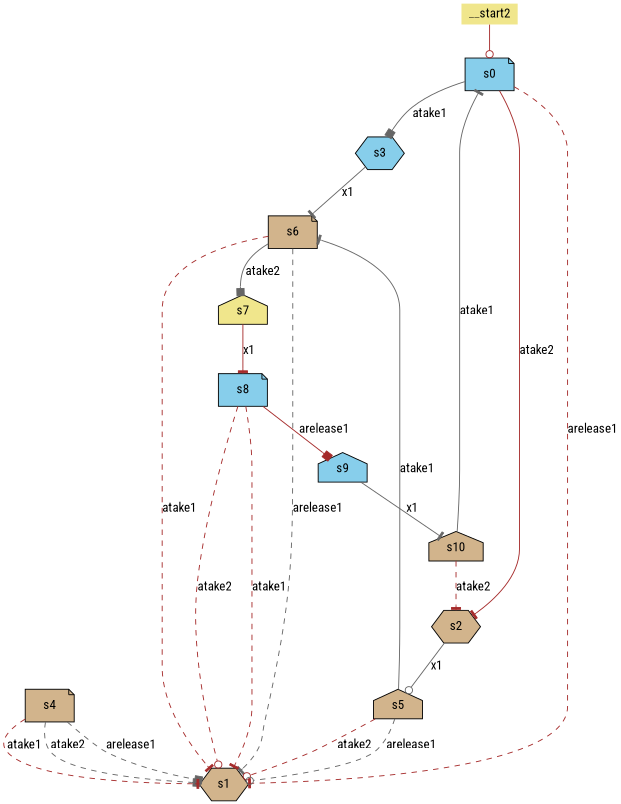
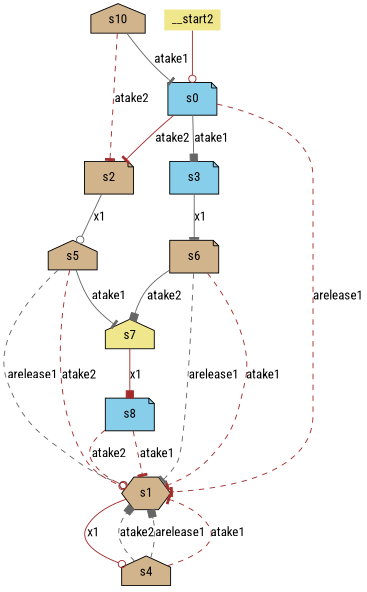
  digraph {
    fontname="Roboto Condensed"
    node [fillcolor=tan fontname="Roboto Condensed" shape=house style=filled]
    edge [arrowhead=tee color=brown fontname="Roboto Condensed" modality=MUST style="strict"]
    n1 [fillcolor=skyblue label=s0 shape=note]
-   n2 [fillcolor=skyblue label=s3 shape=hexagon]
-   n3 [label=s2 shape=hexagon]
+   n2 [fillcolor=skyblue label=s3 shape=note]
+   n3 [label=s2 shape=note]
    n4 [label=s1 shape=hexagon]
    n5 [label=s6 shape=note]
    n6 [label=s5]
-   n7 [label=s4 shape=note]
-   n8 [fillcolor=skyblue label=s9]
+   n7 [label=s4]
    n9 [label=s10]
    n10 [fillcolor=khaki label=s7]
    n11 [fillcolor=skyblue label=s8 shape=note]
    n12 [fillcolor=khaki height=0 label=__start2 shape=none width=0]
    n1 -> n2 [arrowhead=box color=gray40 label=atake1]
    n1 -> n3 [label=atake2]
    n1 -> n4 [label=arelease1 modality=MAY style=dashed]
    n2 -> n5 [color=gray40 label=x1]
    n3 -> n6 [arrowhead=odot color=gray40 label=x1]
+   n4 -> n7 [arrowhead=odot label=x1]
    n5 -> n4 [label=atake1 modality=MAY style=dashed]
    n5 -> n4 [color=gray40 label=arelease1 modality=MAY style=dashed]
    n5 -> n10 [arrowhead=box color=gray40 label=atake2]
    n6 -> n4 [arrowhead=odot label=atake2 modality=MAY style=dashed]
    n6 -> n4 [arrowhead=odot color=gray40 label=arelease1 modality=MAY style=dashed]
-   n6 -> n5 [color=gray40 label=atake1]
+   n6 -> n10 [color=gray40 label=atake1]
    n7 -> n4 [arrowhead=box color=gray40 label=atake2 modality=MAY style=dashed]
    n7 -> n4 [arrowhead=box color=gray40 label=arelease1 modality=MAY style=dashed]
    n7 -> n4 [label=atake1 modality=MAY style=dashed]
-   n8 -> n9 [color=gray40 label=x1]
    n9 -> n1 [color=gray40 label=atake1]
    n9 -> n3 [label=atake2 style=dashed]
-   n10 -> n11 [label=x1]
+   n10 -> n11 [arrowhead=box label=x1]
    n11 -> n4 [arrowhead=odot label=atake2 modality=MAY style=dashed]
    n11 -> n4 [label=atake1 modality=MAY style=dashed]
-   n11 -> n8 [arrowhead=box label=arelease1]
    n12 -> n1 [arrowhead=odot modality="" style=""]
  }
